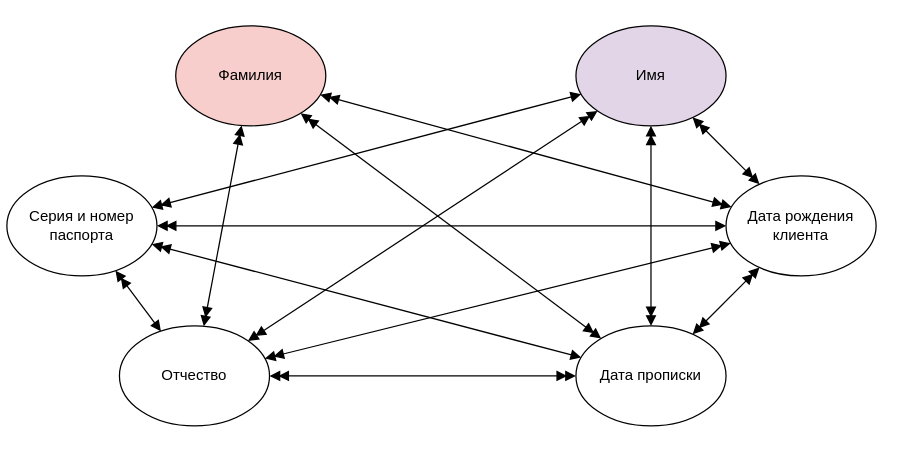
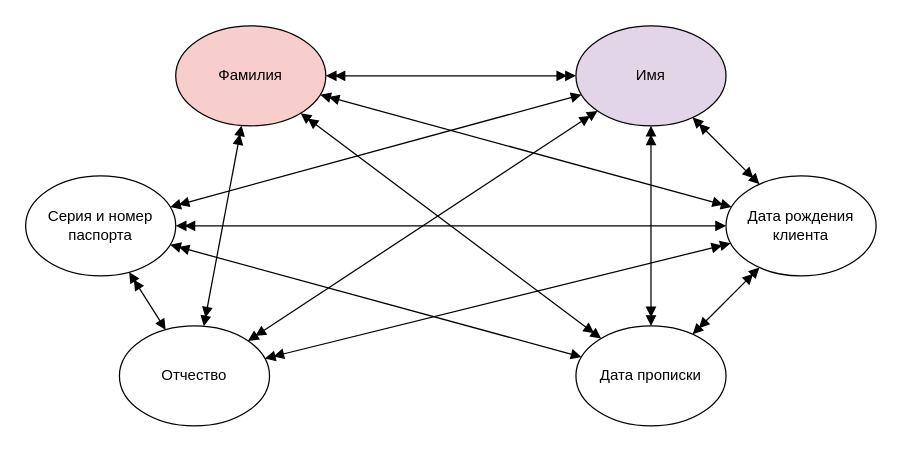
  <mxCell id="0" />
  <mxCell id="1" parent="0" />
- <mxCell id="2" value="Серия и номер паспорта" style="ellipse;whiteSpace=wrap;html=1;" parent="1" vertex="1"><mxGeometry x="5" y="140" width="120" height="80" as="geometry" /></mxCell>
+ <mxCell id="2" value="Серия и номер паспорта" style="ellipse;whiteSpace=wrap;html=1;" parent="1" vertex="1"><mxGeometry x="20" y="140" width="120" height="80" as="geometry" /></mxCell>
  <mxCell id="3" value="Фамилия" style="ellipse;whiteSpace=wrap;html=1;fillColor=#f8cecc;" parent="1" vertex="1"><mxGeometry x="140" y="20" width="120" height="80" as="geometry" /></mxCell>
  <mxCell id="4" value="Имя" style="ellipse;whiteSpace=wrap;html=1;fillColor=#e1d5e7;" parent="1" vertex="1"><mxGeometry x="460" y="20" width="120" height="80" as="geometry" /></mxCell>
  <mxCell id="5" value="Отчество" style="ellipse;whiteSpace=wrap;html=1;" parent="1" vertex="1"><mxGeometry x="95" y="260" width="120" height="80" as="geometry" /></mxCell>
  <mxCell id="6" value="Дата прописки" style="ellipse;whiteSpace=wrap;html=1;" parent="1" vertex="1"><mxGeometry x="460" y="260" width="120" height="80" as="geometry" /></mxCell>
  <mxCell id="7" value="" style="endArrow=block;html=1;rounded=0;endFill=1;startArrow=doubleBlock;startFill=1;" parent="1" source="2" target="4" edge="1"><mxGeometry width="50" height="50" relative="1" as="geometry"><mxPoint x="330.067" y="160.146" as="sourcePoint" /><mxPoint x="249.862" y="99.896" as="targetPoint" /></mxGeometry></mxCell>
  <mxCell id="8" value="" style="endArrow=block;html=1;rounded=0;endFill=1;startArrow=doubleBlock;startFill=1;" parent="1" source="2" target="6" edge="1"><mxGeometry width="50" height="50" relative="1" as="geometry"><mxPoint x="409.933" y="160.146" as="sourcePoint" /><mxPoint x="490.138" y="99.896" as="targetPoint" /></mxGeometry></mxCell>
  <mxCell id="9" value="" style="endArrow=block;html=1;rounded=0;endFill=1;startArrow=doubleBlock;startFill=1;" parent="1" source="2" target="5" edge="1"><mxGeometry width="50" height="50" relative="1" as="geometry"><mxPoint x="419.933" y="170.146" as="sourcePoint" /><mxPoint x="500.138" y="109.896" as="targetPoint" /></mxGeometry></mxCell>
  <mxCell id="10" value="" style="endArrow=doubleBlock;html=1;rounded=0;endFill=1;startArrow=doubleBlock;startFill=1;" parent="1" source="6" target="4" edge="1"><mxGeometry width="50" height="50" relative="1" as="geometry"><mxPoint x="409.933" y="160.146" as="sourcePoint" /><mxPoint x="490.138" y="99.896" as="targetPoint" /></mxGeometry></mxCell>
- <mxCell id="11" value="" style="endArrow=doubleBlock;html=1;rounded=0;endFill=1;startArrow=doubleBlock;startFill=1;" parent="1" source="6" target="5" edge="1"><mxGeometry width="50" height="50" relative="1" as="geometry"><mxPoint x="530" y="270" as="sourcePoint" /><mxPoint x="530" y="110" as="targetPoint" /></mxGeometry></mxCell>
  <mxCell id="12" value="" style="endArrow=doubleBlock;html=1;rounded=0;endFill=1;startArrow=doubleBlock;startFill=1;" parent="1" source="3" target="5" edge="1"><mxGeometry width="50" height="50" relative="1" as="geometry"><mxPoint x="210" y="179.71" as="sourcePoint" /><mxPoint x="10" y="179.71" as="targetPoint" /></mxGeometry></mxCell>
+ <mxCell id="13" value="" style="endArrow=doubleBlock;html=1;rounded=0;endFill=1;startArrow=doubleBlock;startFill=1;" parent="1" source="3" target="4" edge="1"><mxGeometry width="50" height="50" relative="1" as="geometry"><mxPoint x="530" y="270" as="sourcePoint" /><mxPoint x="530" y="110" as="targetPoint" /></mxGeometry></mxCell>
  <mxCell id="14" value="" style="endArrow=doubleBlock;html=1;rounded=0;endFill=1;startArrow=doubleBlock;startFill=1;" parent="1" source="5" target="4" edge="1"><mxGeometry width="50" height="50" relative="1" as="geometry"><mxPoint x="471.093" y="302.399" as="sourcePoint" /><mxPoint x="220" y="109.441" as="targetPoint" /></mxGeometry></mxCell>
  <mxCell id="15" value="" style="endArrow=doubleBlock;html=1;rounded=0;endFill=1;startArrow=doubleBlock;startFill=1;" parent="1" source="6" target="3" edge="1"><mxGeometry width="50" height="50" relative="1" as="geometry"><mxPoint x="220" y="270.559" as="sourcePoint" /><mxPoint x="471.905" y="80" as="targetPoint" /></mxGeometry></mxCell>
  <mxCell id="16" value="Дата рождения клиента" style="ellipse;whiteSpace=wrap;html=1;" vertex="1" parent="1"><mxGeometry x="580" y="140" width="120" height="80" as="geometry" /></mxCell>
  <mxCell id="17" value="" style="endArrow=doubleBlock;html=1;rounded=0;endFill=1;startArrow=doubleBlock;startFill=1;" edge="1" parent="1" source="16" target="4"><mxGeometry width="50" height="50" relative="1" as="geometry"><mxPoint x="530" y="270" as="sourcePoint" /><mxPoint x="530" y="110" as="targetPoint" /></mxGeometry></mxCell>
  <mxCell id="18" value="" style="endArrow=block;html=1;rounded=0;endFill=1;startArrow=doubleBlock;startFill=1;" edge="1" parent="1" source="2" target="16"><mxGeometry width="50" height="50" relative="1" as="geometry"><mxPoint x="145.545" y="174.874" as="sourcePoint" /><mxPoint x="474.467" y="85.145" as="targetPoint" /></mxGeometry></mxCell>
  <mxCell id="19" value="" style="endArrow=doubleBlock;html=1;rounded=0;endFill=1;startArrow=doubleBlock;startFill=1;" edge="1" parent="1" source="16" target="6"><mxGeometry width="50" height="50" relative="1" as="geometry"><mxPoint x="616.718" y="156.718" as="sourcePoint" /><mxPoint x="563.282" y="103.282" as="targetPoint" /></mxGeometry></mxCell>
  <mxCell id="20" value="" style="endArrow=doubleBlock;html=1;rounded=0;endFill=1;startArrow=doubleBlock;startFill=1;" edge="1" parent="1" source="16" target="3"><mxGeometry width="50" height="50" relative="1" as="geometry"><mxPoint x="616.718" y="223.282" as="sourcePoint" /><mxPoint x="563.282" y="276.718" as="targetPoint" /></mxGeometry></mxCell>
  <mxCell id="21" value="" style="endArrow=doubleBlock;html=1;rounded=0;endFill=1;startArrow=doubleBlock;startFill=1;" edge="1" parent="1" source="16" target="5"><mxGeometry width="50" height="50" relative="1" as="geometry"><mxPoint x="594.455" y="174.874" as="sourcePoint" /><mxPoint x="265.533" y="85.145" as="targetPoint" /></mxGeometry></mxCell>
